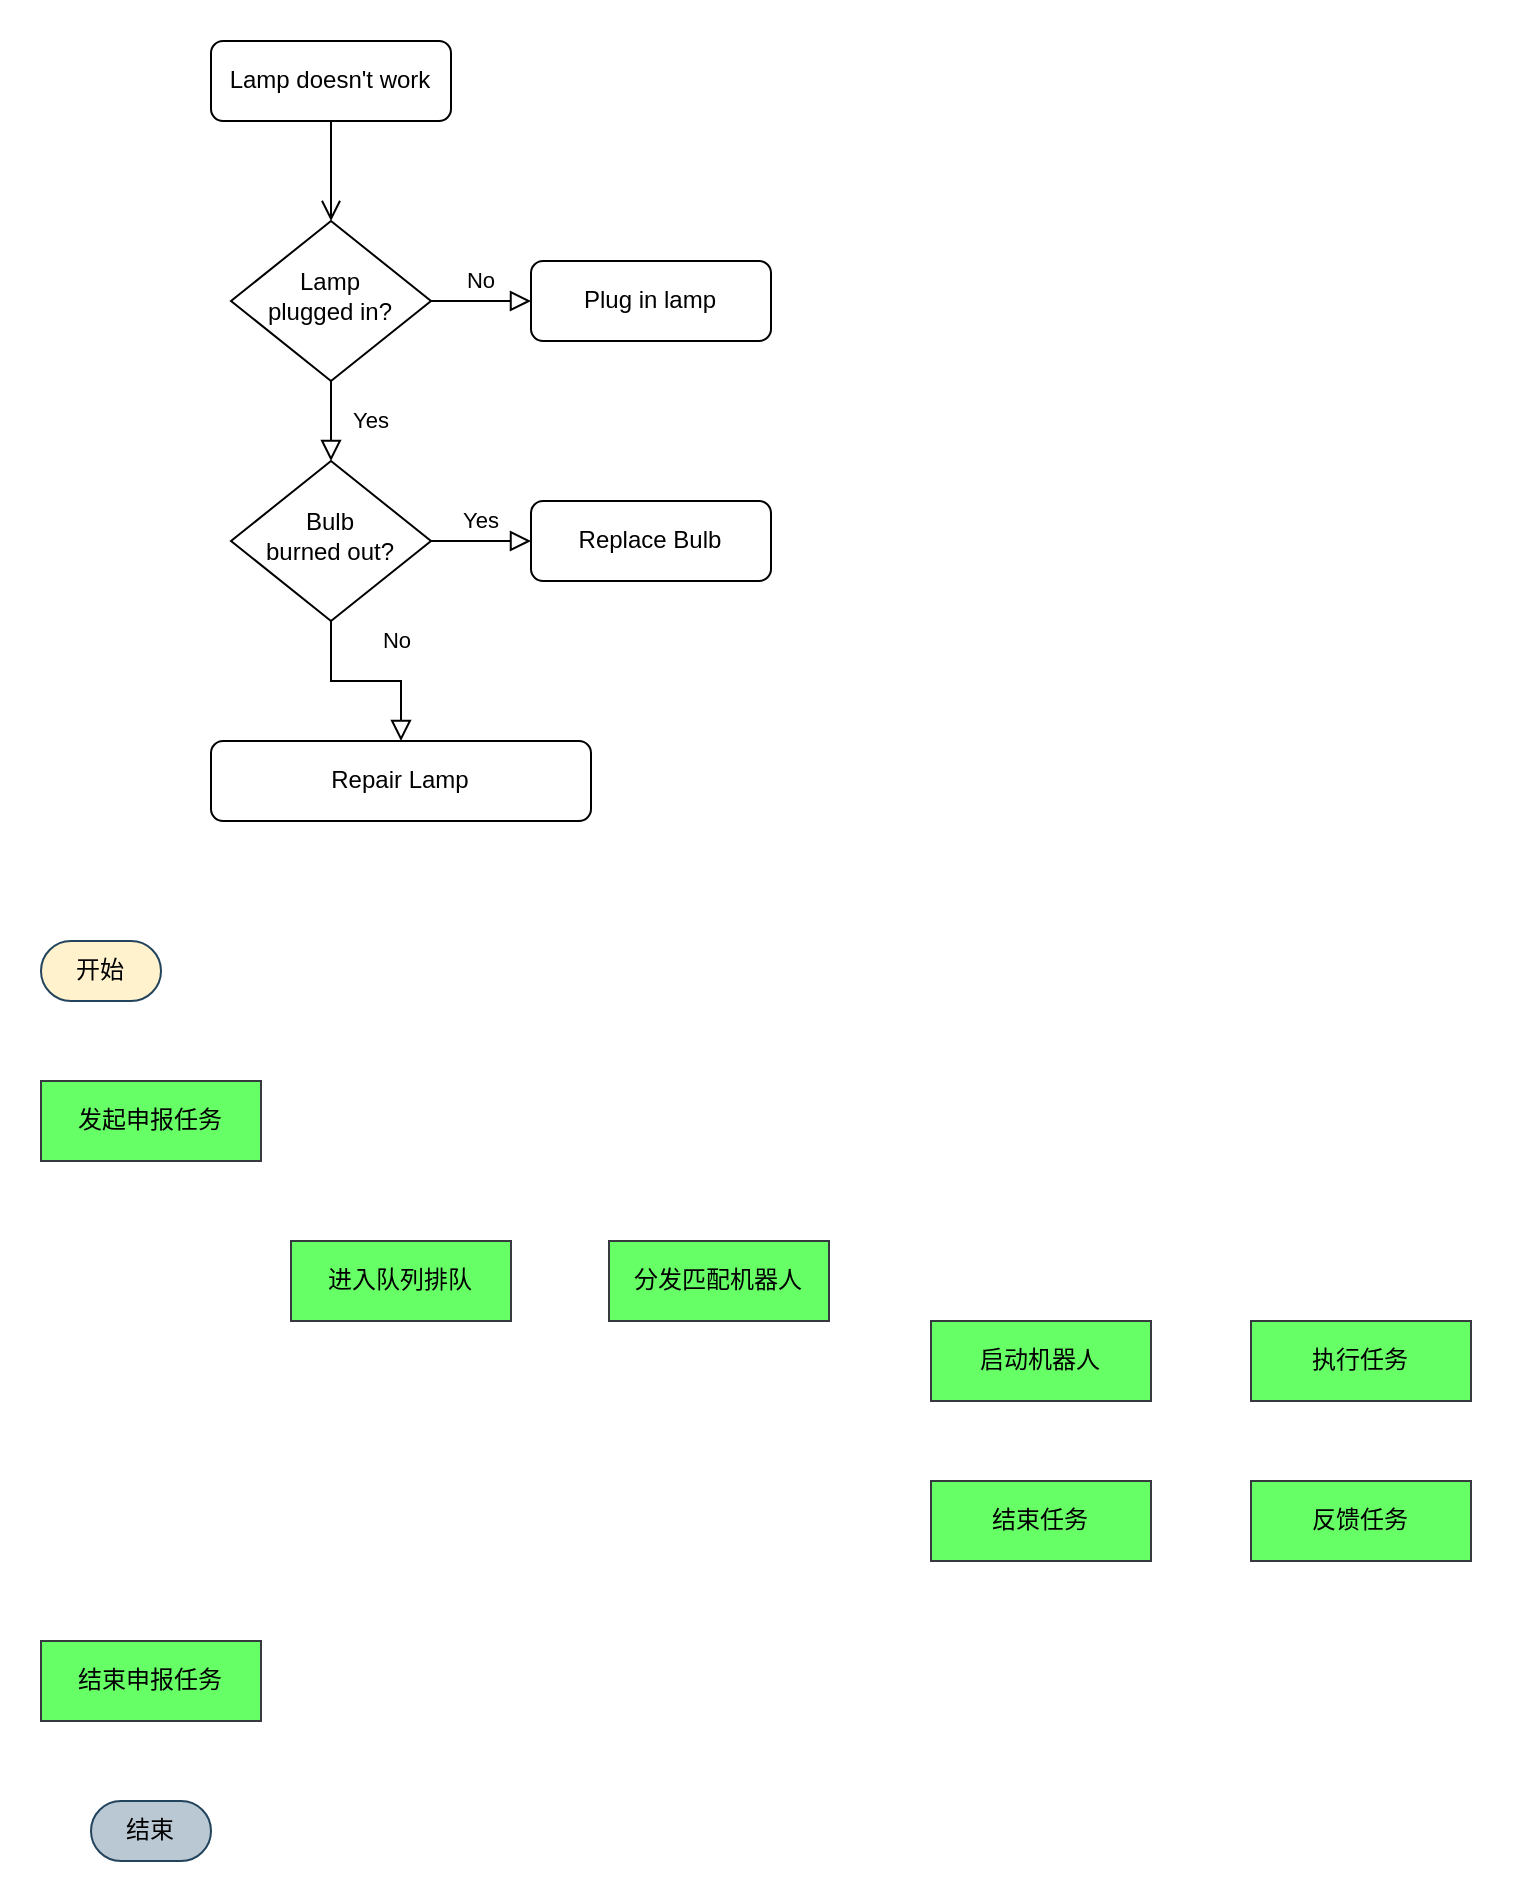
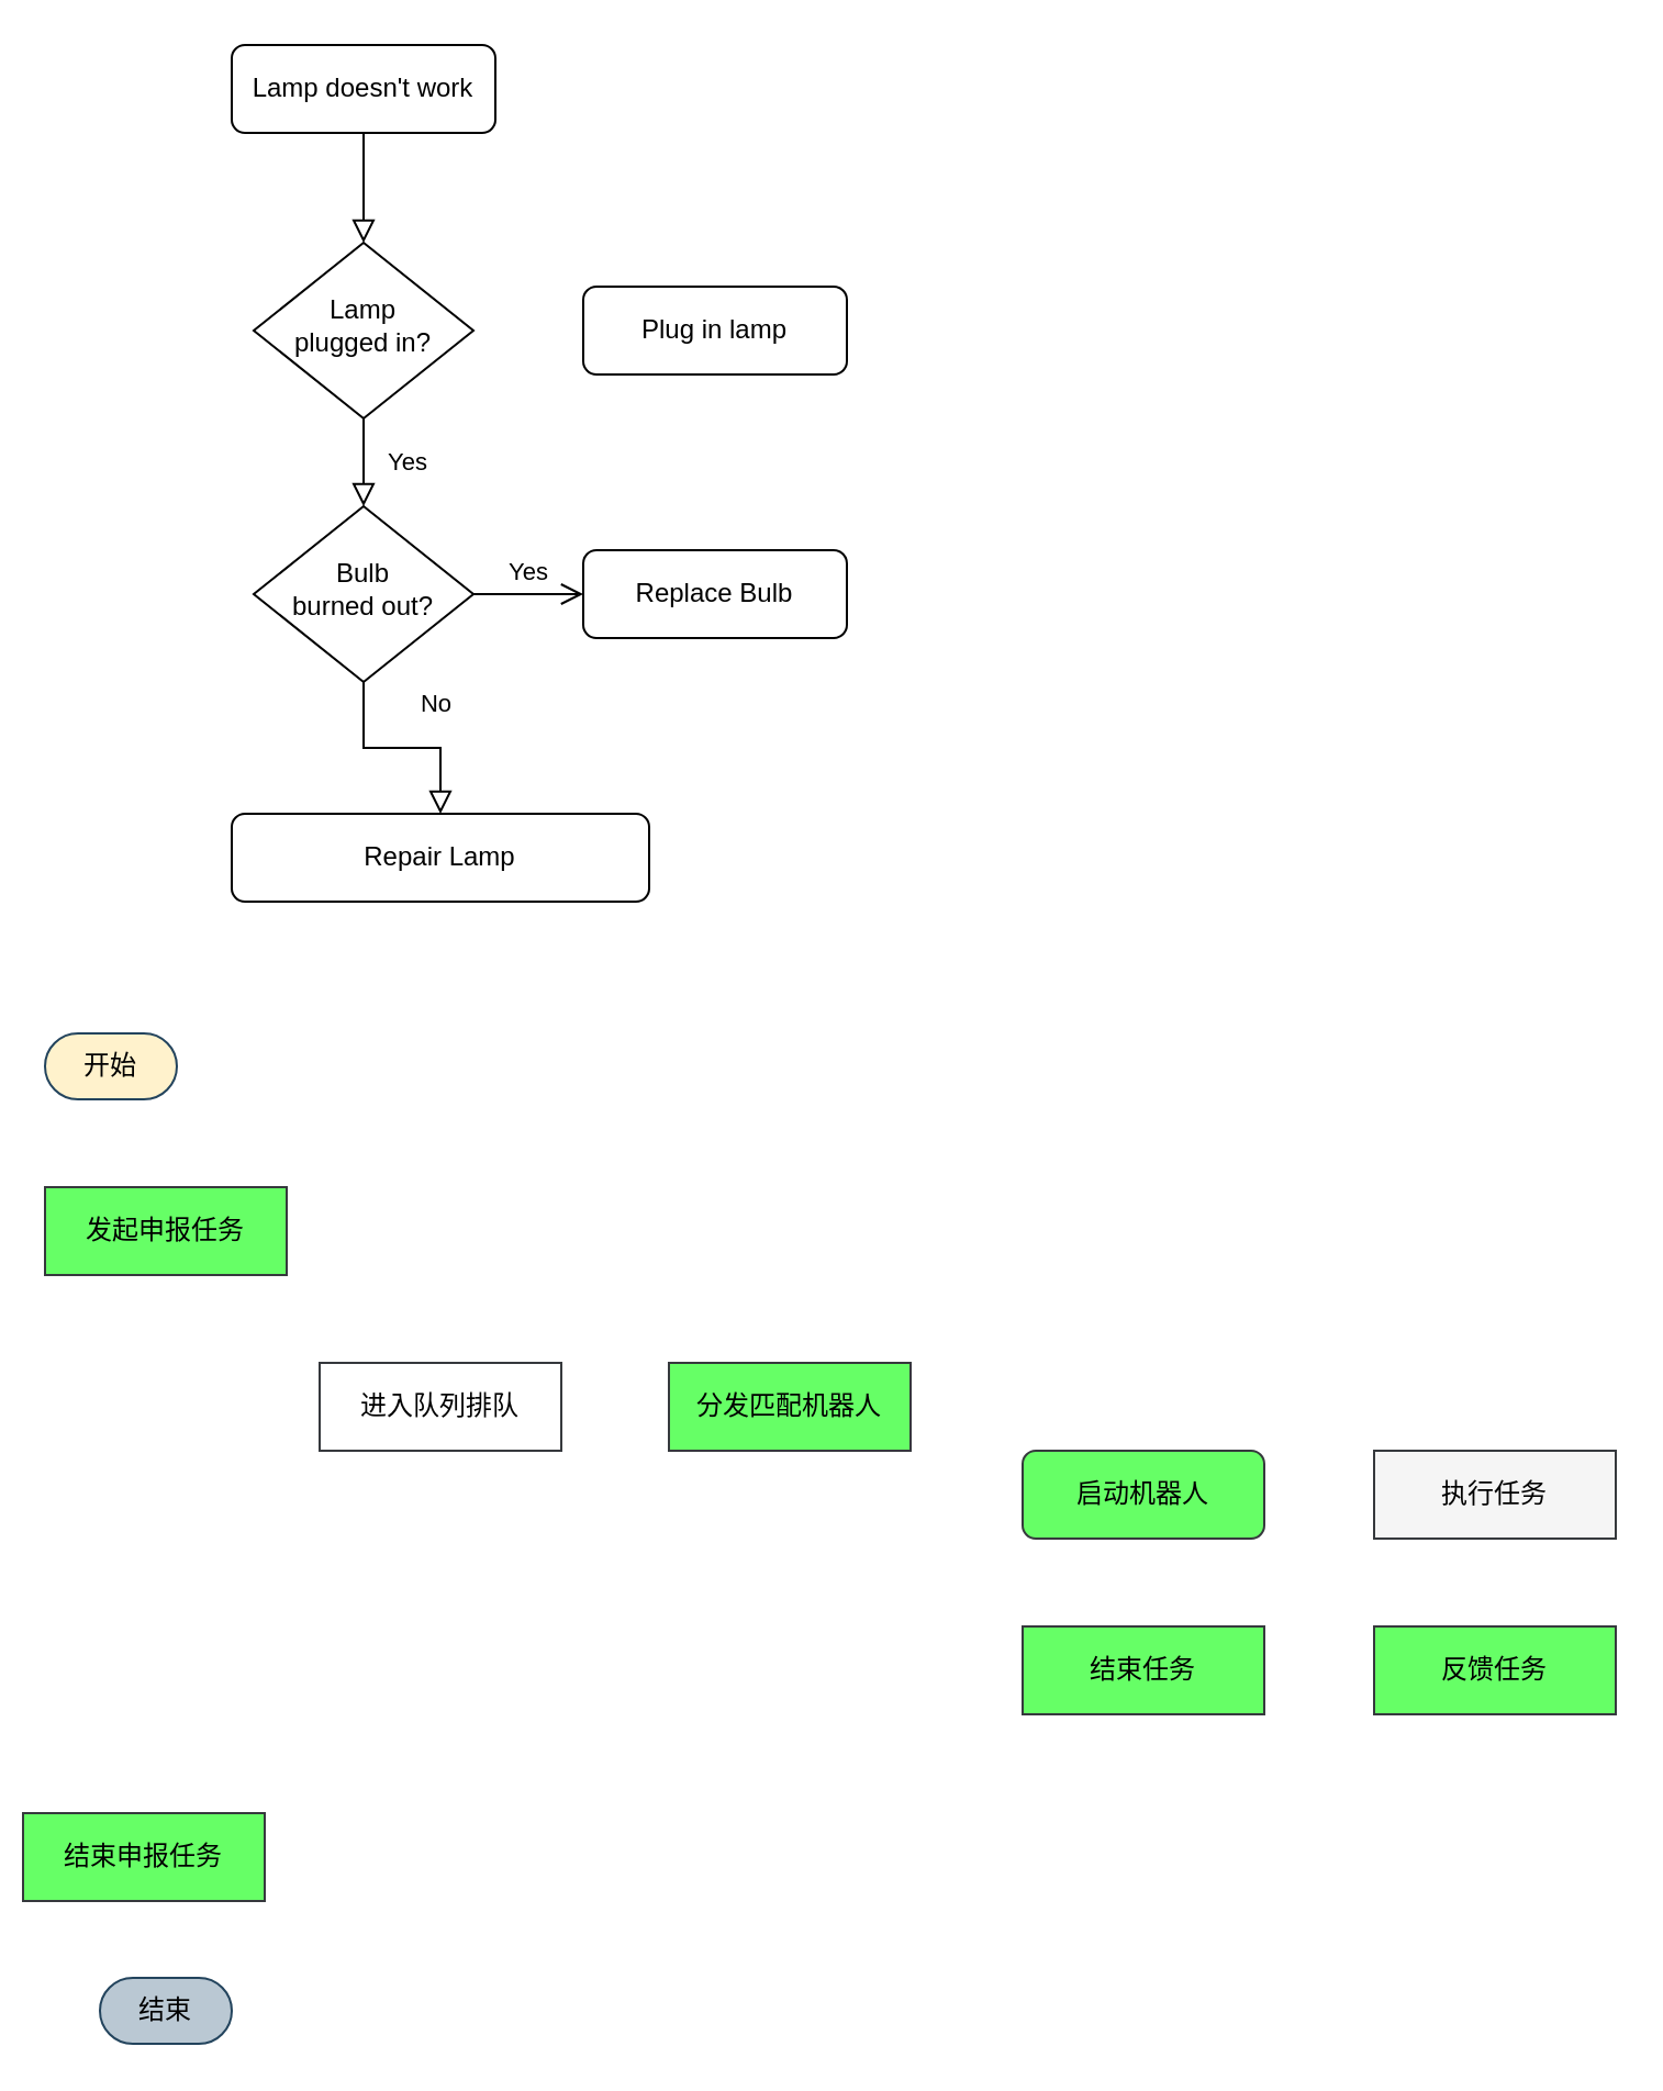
  <mxCell id="0" />
  <mxCell id="1" parent="0" />
- <mxCell id="2" value="" style="rounded=0;html=1;jettySize=auto;orthogonalLoop=1;fontSize=11;endArrow=open;endFill=0;endSize=8;strokeWidth=1;shadow=0;labelBackgroundColor=none;edgeStyle=orthogonalEdgeStyle;" parent="1" source="3" target="6" edge="1"><mxGeometry relative="1" as="geometry" /></mxCell>
+ <mxCell id="2" value="" style="rounded=0;html=1;jettySize=auto;orthogonalLoop=1;fontSize=11;endArrow=block;endFill=0;endSize=8;strokeWidth=1;shadow=0;labelBackgroundColor=none;edgeStyle=orthogonalEdgeStyle;" parent="1" source="3" target="6" edge="1"><mxGeometry relative="1" as="geometry" /></mxCell>
  <mxCell id="3" value="Lamp doesn't work" style="rounded=1;whiteSpace=wrap;html=1;fontSize=12;glass=0;strokeWidth=1;shadow=0;" parent="1" vertex="1"><mxGeometry x="105" y="20" width="120" height="40" as="geometry" /></mxCell>
  <mxCell id="4" value="Yes" style="rounded=0;html=1;jettySize=auto;orthogonalLoop=1;fontSize=11;endArrow=block;endFill=0;endSize=8;strokeWidth=1;shadow=0;labelBackgroundColor=none;edgeStyle=orthogonalEdgeStyle;" parent="1" source="6" target="10" edge="1"><mxGeometry y="20" relative="1" as="geometry"><mxPoint as="offset" /></mxGeometry></mxCell>
- <mxCell id="5" value="No" style="edgeStyle=orthogonalEdgeStyle;rounded=0;html=1;jettySize=auto;orthogonalLoop=1;fontSize=11;endArrow=block;endFill=0;endSize=8;strokeWidth=1;shadow=0;labelBackgroundColor=none;" parent="1" source="6" target="7" edge="1"><mxGeometry y="10" relative="1" as="geometry"><mxPoint as="offset" /></mxGeometry></mxCell>
  <mxCell id="6" value="Lamp&lt;br&gt;plugged in?" style="rhombus;whiteSpace=wrap;html=1;shadow=0;fontFamily=Helvetica;fontSize=12;align=center;strokeWidth=1;spacing=6;spacingTop=-4;" parent="1" vertex="1"><mxGeometry x="115" y="110" width="100" height="80" as="geometry" /></mxCell>
  <mxCell id="7" value="Plug in lamp" style="rounded=1;whiteSpace=wrap;html=1;fontSize=12;glass=0;strokeWidth=1;shadow=0;" parent="1" vertex="1"><mxGeometry x="265" y="130" width="120" height="40" as="geometry" /></mxCell>
  <mxCell id="8" value="No" style="rounded=0;html=1;jettySize=auto;orthogonalLoop=1;fontSize=11;endArrow=block;endFill=0;endSize=8;strokeWidth=1;shadow=0;labelBackgroundColor=none;edgeStyle=orthogonalEdgeStyle;" parent="1" source="10" target="11" edge="1"><mxGeometry x="0.333" y="20" relative="1" as="geometry"><mxPoint as="offset" /></mxGeometry></mxCell>
- <mxCell id="9" value="Yes" style="edgeStyle=orthogonalEdgeStyle;rounded=0;html=1;jettySize=auto;orthogonalLoop=1;fontSize=11;endArrow=block;endFill=0;endSize=8;strokeWidth=1;shadow=0;labelBackgroundColor=none;" parent="1" source="10" target="12" edge="1"><mxGeometry y="10" relative="1" as="geometry"><mxPoint as="offset" /></mxGeometry></mxCell>
+ <mxCell id="9" value="Yes" style="edgeStyle=orthogonalEdgeStyle;rounded=0;html=1;jettySize=auto;orthogonalLoop=1;fontSize=11;endArrow=open;endFill=0;endSize=8;strokeWidth=1;shadow=0;labelBackgroundColor=none;" parent="1" source="10" target="12" edge="1"><mxGeometry y="10" relative="1" as="geometry"><mxPoint as="offset" /></mxGeometry></mxCell>
  <mxCell id="10" value="Bulb&lt;br&gt;burned out?" style="rhombus;whiteSpace=wrap;html=1;shadow=0;fontFamily=Helvetica;fontSize=12;align=center;strokeWidth=1;spacing=6;spacingTop=-4;" parent="1" vertex="1"><mxGeometry x="115" y="230" width="100" height="80" as="geometry" /></mxCell>
  <mxCell id="11" value="Repair Lamp" style="rounded=1;whiteSpace=wrap;html=1;fontSize=12;glass=0;strokeWidth=1;shadow=0;" parent="1" vertex="1"><mxGeometry x="105" y="370" width="190" height="40" as="geometry" /></mxCell>
  <mxCell id="12" value="Replace Bulb" style="rounded=1;whiteSpace=wrap;html=1;fontSize=12;glass=0;strokeWidth=1;shadow=0;" parent="1" vertex="1"><mxGeometry x="265" y="250" width="120" height="40" as="geometry" /></mxCell>
  <mxCell id="13" value="开始" style="rounded=1;whiteSpace=wrap;html=1;strokeOpacity=100;arcSize=50;fillColor=#fff2cc;strokeColor=#23445d;" vertex="1" parent="1"><mxGeometry x="20" y="470" width="60" height="30" as="geometry" /></mxCell>
  <mxCell id="14" value="结束" style="rounded=1;whiteSpace=wrap;html=1;strokeOpacity=100;arcSize=50;fillColor=#bac8d3;strokeColor=#23445d;" vertex="1" parent="1"><mxGeometry x="45" y="900" width="60" height="30" as="geometry" /></mxCell>
  <mxCell id="15" value="发起申报任务" style="rounded=0;whiteSpace=wrap;html=1;fillColor=#66FF66;strokeColor=#36393d;" vertex="1" parent="1"><mxGeometry x="20" y="540" width="110" height="40" as="geometry" /></mxCell>
- <mxCell id="16" value="进入队列排队" style="rounded=0;whiteSpace=wrap;html=1;fillColor=#66FF66;strokeColor=#36393d;" vertex="1" parent="1"><mxGeometry x="145" y="620" width="110" height="40" as="geometry" /></mxCell>
+ <mxCell id="16" value="进入队列排队" style="rounded=0;whiteSpace=wrap;html=1;fillColor=#ffffff;strokeColor=#36393d;" vertex="1" parent="1"><mxGeometry x="145" y="620" width="110" height="40" as="geometry" /></mxCell>
  <mxCell id="17" value="分发匹配机器人" style="rounded=0;whiteSpace=wrap;html=1;fillColor=#66FF66;strokeColor=#36393d;" vertex="1" parent="1"><mxGeometry x="304" y="620" width="110" height="40" as="geometry" /></mxCell>
- <mxCell id="18" value="启动机器人" style="rounded=0;whiteSpace=wrap;html=1;fillColor=#66FF66;strokeColor=#36393d;" vertex="1" parent="1"><mxGeometry x="465" y="660" width="110" height="40" as="geometry" /></mxCell>
- <mxCell id="19" value="执行任务" style="rounded=0;whiteSpace=wrap;html=1;fillColor=#66FF66;strokeColor=#36393d;" vertex="1" parent="1"><mxGeometry x="625" y="660" width="110" height="40" as="geometry" /></mxCell>
+ <mxCell id="18" value="启动机器人" style="whiteSpace=wrap;html=1;fillColor=#66FF66;strokeColor=#36393d;rounded=1;" vertex="1" parent="1"><mxGeometry x="465" y="660" width="110" height="40" as="geometry" /></mxCell>
+ <mxCell id="19" value="执行任务" style="rounded=0;whiteSpace=wrap;html=1;fillColor=#f5f5f5;strokeColor=#36393d;" vertex="1" parent="1"><mxGeometry x="625" y="660" width="110" height="40" as="geometry" /></mxCell>
  <mxCell id="20" value="反馈任务" style="rounded=0;whiteSpace=wrap;html=1;fillColor=#66FF66;strokeColor=#36393d;" vertex="1" parent="1"><mxGeometry x="625" y="740" width="110" height="40" as="geometry" /></mxCell>
  <mxCell id="21" value="结束任务" style="rounded=0;whiteSpace=wrap;html=1;fillColor=#66FF66;strokeColor=#36393d;" vertex="1" parent="1"><mxGeometry x="465" y="740" width="110" height="40" as="geometry" /></mxCell>
- <mxCell id="22" value="结束申报任务" style="rounded=0;whiteSpace=wrap;html=1;fillColor=#66FF66;strokeColor=#36393d;" vertex="1" parent="1"><mxGeometry x="20" y="820" width="110" height="40" as="geometry" /></mxCell>
+ <mxCell id="22" value="结束申报任务" style="rounded=0;whiteSpace=wrap;html=1;fillColor=#66FF66;strokeColor=#36393d;" vertex="1" parent="1"><mxGeometry x="10" y="825" width="110" height="40" as="geometry" /></mxCell>
